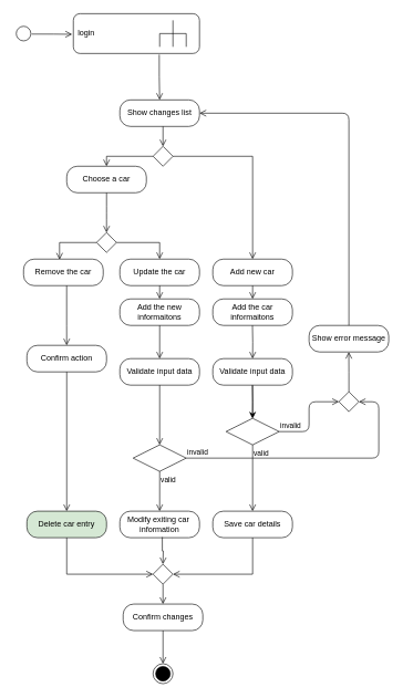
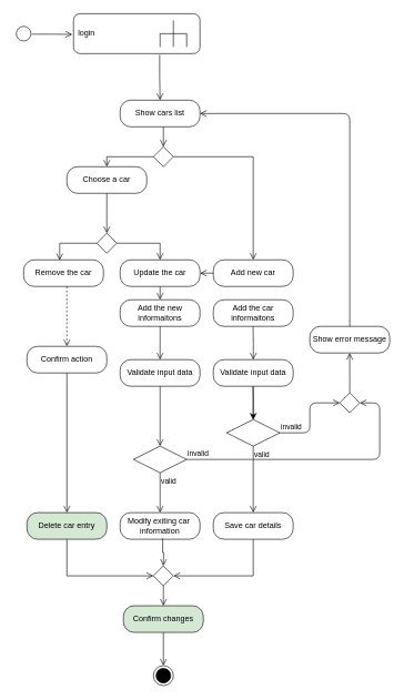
  <mxCell id="0" />
  <mxCell id="1" parent="0" />
  <mxCell id="2" value="" style="ellipse;html=1;shape=startState;labelBackgroundColor=none;" parent="1" vertex="1"><mxGeometry x="20" y="35" width="30" height="30" as="geometry" /></mxCell>
- <mxCell id="3" value="&lt;font style=&quot;color: rgb(0, 0, 0); background-color: light-dark(#ffffff, var(--ge-dark-color, #121212));&quot;&gt;Show changes list&lt;/font&gt;" style="rounded=1;whiteSpace=wrap;html=1;arcSize=40;labelBackgroundColor=none;" parent="1" vertex="1"><mxGeometry x="180" y="150" width="120" height="40" as="geometry" /></mxCell>
+ <mxCell id="3" value="&lt;font style=&quot;color: rgb(0, 0, 0); background-color: light-dark(#ffffff, var(--ge-dark-color, #121212));&quot;&gt;Show cars list&lt;/font&gt;" style="rounded=1;whiteSpace=wrap;html=1;arcSize=40;labelBackgroundColor=none;" parent="1" vertex="1"><mxGeometry x="180" y="150" width="120" height="40" as="geometry" /></mxCell>
  <mxCell id="4" value="" style="edgeStyle=orthogonalEdgeStyle;html=1;verticalAlign=bottom;endArrow=open;endSize=8;rounded=0;labelBackgroundColor=none;fontColor=default;entryX=0.5;entryY=0;entryDx=0;entryDy=0;" parent="1" source="3" target="24" edge="1"><mxGeometry relative="1" as="geometry"><mxPoint x="241" y="220" as="targetPoint" /><Array as="points"><mxPoint x="245" y="170" /><mxPoint x="245" y="220" /></Array></mxGeometry></mxCell>
  <mxCell id="5" value="" style="edgeStyle=orthogonalEdgeStyle;html=1;verticalAlign=bottom;endArrow=open;endSize=8;rounded=0;exitX=0;exitY=0.5;exitDx=0;exitDy=0;labelBackgroundColor=none;fontColor=default;entryX=0.452;entryY=0.019;entryDx=0;entryDy=0;entryPerimeter=0;" parent="1" source="29" target="11" edge="1"><mxGeometry relative="1" as="geometry"><mxPoint x="109.52" y="450" as="targetPoint" /><mxPoint x="109.44" y="315.8" as="sourcePoint" /><Array as="points" /></mxGeometry></mxCell>
  <mxCell id="6" value="" style="edgeStyle=orthogonalEdgeStyle;html=1;verticalAlign=bottom;endArrow=open;endSize=8;rounded=0;exitX=1;exitY=0.5;exitDx=0;exitDy=0;labelBackgroundColor=none;fontColor=default;" parent="1" source="29" target="9" edge="1"><mxGeometry relative="1" as="geometry"><mxPoint x="239.5" y="330" as="targetPoint" /><mxPoint x="240.36" y="314.4" as="sourcePoint" /><Array as="points" /></mxGeometry></mxCell>
  <mxCell id="7" value="Add new car" style="rounded=1;whiteSpace=wrap;html=1;arcSize=40;labelBackgroundColor=none;" parent="1" vertex="1"><mxGeometry x="320" y="390" width="120" height="40" as="geometry" /></mxCell>
- <mxCell id="8" value="" style="edgeStyle=orthogonalEdgeStyle;html=1;verticalAlign=bottom;endArrow=open;endSize=8;rounded=0;labelBackgroundColor=none;fontColor=default;entryX=0.5;entryY=0;entryDx=0;entryDy=0;" parent="1" source="7" target="21" edge="1"><mxGeometry relative="1" as="geometry"><mxPoint x="380" y="400" as="targetPoint" /></mxGeometry></mxCell>
+ <mxCell id="8" value="" style="edgeStyle=orthogonalEdgeStyle;html=1;verticalAlign=bottom;endArrow=open;endSize=8;rounded=0;labelBackgroundColor=none;fontColor=default;" parent="1" source="7" target="9" edge="1"><mxGeometry relative="1" as="geometry"><mxPoint x="380" y="400" as="targetPoint" /></mxGeometry></mxCell>
  <mxCell id="9" value="Update the car" style="rounded=1;whiteSpace=wrap;html=1;arcSize=40;labelBackgroundColor=none;" parent="1" vertex="1"><mxGeometry x="180" y="390" width="120" height="40" as="geometry" /></mxCell>
  <mxCell id="10" value="" style="edgeStyle=orthogonalEdgeStyle;html=1;verticalAlign=bottom;endArrow=open;endSize=8;rounded=0;entryX=0.5;entryY=0;entryDx=0;entryDy=0;labelBackgroundColor=none;fontColor=default;" parent="1" source="9" target="22" edge="1"><mxGeometry relative="1" as="geometry"><mxPoint x="280" y="460" as="targetPoint" /><Array as="points" /></mxGeometry></mxCell>
  <mxCell id="11" value="Remove the car" style="rounded=1;whiteSpace=wrap;html=1;arcSize=40;labelBackgroundColor=none;" parent="1" vertex="1"><mxGeometry x="35" y="390" width="120" height="40" as="geometry" /></mxCell>
- <mxCell id="12" value="" style="edgeStyle=orthogonalEdgeStyle;html=1;verticalAlign=bottom;endArrow=open;endSize=8;rounded=0;labelBackgroundColor=none;fontColor=default;exitX=0.541;exitY=1;exitDx=0;exitDy=0;exitPerimeter=0;entryX=0.5;entryY=0;entryDx=0;entryDy=0;" parent="1" source="11" target="46" edge="1"><mxGeometry relative="1" as="geometry"><mxPoint x="100" y="600" as="targetPoint" /><Array as="points"><mxPoint x="100" y="490" /><mxPoint x="100" y="490" /></Array><mxPoint x="100" y="450" as="sourcePoint" /></mxGeometry></mxCell>
+ <mxCell id="12" value="" style="edgeStyle=orthogonalEdgeStyle;html=1;verticalAlign=bottom;endArrow=open;endSize=8;rounded=0;labelBackgroundColor=none;fontColor=default;exitX=0.541;exitY=1;exitDx=0;exitDy=0;exitPerimeter=0;entryX=0.5;entryY=0;entryDx=0;entryDy=0;dashed=1;" parent="1" source="11" target="46" edge="1"><mxGeometry relative="1" as="geometry"><mxPoint x="100" y="600" as="targetPoint" /><Array as="points"><mxPoint x="100" y="490" /><mxPoint x="100" y="490" /></Array><mxPoint x="100" y="450" as="sourcePoint" /></mxGeometry></mxCell>
  <mxCell id="13" value="Delete car entry" style="rounded=1;whiteSpace=wrap;html=1;arcSize=40;labelBackgroundColor=none;fillColor=#d5e8d4;" parent="1" vertex="1"><mxGeometry x="40" y="770" width="120" height="40" as="geometry" /></mxCell>
  <mxCell id="14" value="" style="edgeStyle=orthogonalEdgeStyle;html=1;verticalAlign=bottom;endArrow=open;endSize=8;rounded=0;labelBackgroundColor=none;fontColor=default;entryX=0;entryY=0.5;entryDx=0;entryDy=0;" parent="1" source="13" target="48" edge="1"><mxGeometry relative="1" as="geometry"><mxPoint x="100" y="1022" as="targetPoint" /><Array as="points"><mxPoint x="100" y="865" /></Array></mxGeometry></mxCell>
  <mxCell id="15" value="&lt;span style=&quot;color: rgb(0, 0, 0);&quot;&gt;Modify exiting car&amp;nbsp;&lt;/span&gt;&lt;div style=&quot;scrollbar-color: light-dark(#e2e2e2, #4b4b4b)&lt;br/&gt;&#09;&#09;&#09;&#09;&#09;light-dark(#fbfbfb, var(--dark-panel-color));&quot;&gt;information&lt;/div&gt;" style="rounded=1;whiteSpace=wrap;html=1;arcSize=40;labelBackgroundColor=none;" parent="1" vertex="1"><mxGeometry x="180" y="770" width="120" height="40" as="geometry" /></mxCell>
  <mxCell id="16" value="Save car details" style="rounded=1;whiteSpace=wrap;html=1;arcSize=40;labelBackgroundColor=none;" parent="1" vertex="1"><mxGeometry x="320" y="770" width="120" height="40" as="geometry" /></mxCell>
  <mxCell id="17" value="" style="edgeStyle=orthogonalEdgeStyle;html=1;verticalAlign=bottom;endArrow=open;endSize=8;rounded=0;labelBackgroundColor=none;fontColor=default;exitX=0.5;exitY=1;exitDx=0;exitDy=0;entryX=1;entryY=0.5;entryDx=0;entryDy=0;" parent="1" source="16" target="48" edge="1"><mxGeometry relative="1" as="geometry"><mxPoint x="380" y="1063" as="targetPoint" /><mxPoint x="389.62" y="980.004" as="sourcePoint" /></mxGeometry></mxCell>
- <mxCell id="18" value="Confirm changes" style="rounded=1;whiteSpace=wrap;html=1;arcSize=40;labelBackgroundColor=none;" parent="1" vertex="1"><mxGeometry x="185" y="910" width="120" height="40" as="geometry" /></mxCell>
+ <mxCell id="18" value="Confirm changes" style="rounded=1;whiteSpace=wrap;html=1;arcSize=40;labelBackgroundColor=none;fillColor=#d5e8d4;" parent="1" vertex="1"><mxGeometry x="185" y="910" width="120" height="40" as="geometry" /></mxCell>
  <mxCell id="19" value="login" style="shape=mxgraph.uml25.behaviorAction;html=1;rounded=1;absoluteArcSize=1;arcSize=10;align=left;spacingLeft=5;whiteSpace=wrap;" parent="1" vertex="1"><mxGeometry x="110" y="20" width="190" height="60" as="geometry" /></mxCell>
  <mxCell id="20" value="" style="edgeStyle=orthogonalEdgeStyle;html=1;verticalAlign=bottom;endArrow=open;endSize=8;rounded=0;labelBackgroundColor=none;fontColor=default;exitX=0.681;exitY=1.028;exitDx=0;exitDy=0;exitPerimeter=0;entryX=0.5;entryY=0;entryDx=0;entryDy=0;" parent="1" source="19" edge="1" target="3"><mxGeometry relative="1" as="geometry"><mxPoint x="180" y="170" as="targetPoint" /><mxPoint x="70" y="160" as="sourcePoint" /><Array as="points" /></mxGeometry></mxCell>
  <mxCell id="21" value="Add the car informaitons" style="rounded=1;whiteSpace=wrap;html=1;arcSize=40;" parent="1" vertex="1"><mxGeometry x="320" y="450" width="120" height="40" as="geometry" /></mxCell>
  <mxCell id="22" value="Add the new informaitons" style="rounded=1;whiteSpace=wrap;html=1;arcSize=40;" parent="1" vertex="1"><mxGeometry x="180" y="450" width="120" height="40" as="geometry" /></mxCell>
  <mxCell id="23" value="" style="edgeStyle=orthogonalEdgeStyle;html=1;verticalAlign=bottom;endArrow=open;endSize=8;" parent="1" source="22" edge="1"><mxGeometry relative="1" as="geometry"><mxPoint x="240" y="540" as="targetPoint" /><Array as="points"><mxPoint x="240" y="540" /></Array></mxGeometry></mxCell>
  <mxCell id="24" value="" style="rhombus;" parent="1" vertex="1"><mxGeometry x="230" y="220" width="30" height="30" as="geometry" /></mxCell>
  <mxCell id="25" value="" style="edgeStyle=orthogonalEdgeStyle;html=1;verticalAlign=bottom;endArrow=open;endSize=8;rounded=0;labelBackgroundColor=none;fontColor=default;exitX=1;exitY=0.5;exitDx=0;exitDy=0;entryX=0.5;entryY=0;entryDx=0;entryDy=0;" parent="1" source="24" target="7" edge="1"><mxGeometry relative="1" as="geometry"><mxPoint x="330" y="235" as="targetPoint" /><mxPoint x="300" y="230" as="sourcePoint" /><Array as="points"><mxPoint x="380" y="235" /></Array></mxGeometry></mxCell>
  <mxCell id="26" value="" style="edgeStyle=orthogonalEdgeStyle;html=1;verticalAlign=bottom;endArrow=open;endSize=8;rounded=0;labelBackgroundColor=none;fontColor=default;exitX=0;exitY=0.5;exitDx=0;exitDy=0;entryX=0.5;entryY=0;entryDx=0;entryDy=0;" parent="1" source="24" target="27" edge="1"><mxGeometry relative="1" as="geometry"><mxPoint x="160" y="235" as="targetPoint" /><mxPoint x="130" y="234.76" as="sourcePoint" /><Array as="points" /></mxGeometry></mxCell>
  <mxCell id="27" value="Choose a car" style="rounded=1;whiteSpace=wrap;html=1;arcSize=40;" parent="1" vertex="1"><mxGeometry x="100" y="250" width="120" height="40" as="geometry" /></mxCell>
  <mxCell id="28" value="" style="edgeStyle=orthogonalEdgeStyle;html=1;verticalAlign=bottom;endArrow=open;endSize=8;" parent="1" source="27" edge="1"><mxGeometry relative="1" as="geometry"><mxPoint x="160" y="350" as="targetPoint" /></mxGeometry></mxCell>
  <mxCell id="29" value="" style="rhombus;" parent="1" vertex="1"><mxGeometry x="145" y="350" width="30" height="30" as="geometry" /></mxCell>
  <mxCell id="30" value="" style="edgeStyle=orthogonalEdgeStyle;html=1;verticalAlign=bottom;endArrow=open;endSize=8;rounded=0;labelBackgroundColor=none;fontColor=default;entryX=0.5;entryY=0;entryDx=0;entryDy=0;" parent="1" target="37" edge="1"><mxGeometry relative="1" as="geometry"><mxPoint x="379.74" y="510" as="targetPoint" /><mxPoint x="379.74" y="490" as="sourcePoint" /></mxGeometry></mxCell>
  <mxCell id="31" value="" style="rhombus;whiteSpace=wrap;html=1;" parent="1" vertex="1"><mxGeometry x="340" y="630" width="80" height="40" as="geometry" /></mxCell>
  <mxCell id="32" value="invalid" style="edgeStyle=orthogonalEdgeStyle;html=1;align=left;verticalAlign=bottom;endArrow=open;endSize=8;entryX=0;entryY=0.5;entryDx=0;entryDy=0;" parent="1" source="31" target="42" edge="1"><mxGeometry x="-1" relative="1" as="geometry"><mxPoint x="480" y="600" as="targetPoint" /></mxGeometry></mxCell>
  <mxCell id="33" value="valid" style="edgeStyle=orthogonalEdgeStyle;html=1;align=left;verticalAlign=top;endArrow=open;endSize=8;entryX=0.5;entryY=0;entryDx=0;entryDy=0;" parent="1" source="31" target="16" edge="1"><mxGeometry x="-1" relative="1" as="geometry"><mxPoint x="380" y="750" as="targetPoint" /></mxGeometry></mxCell>
  <mxCell id="34" value="Validate input data" style="rounded=1;whiteSpace=wrap;html=1;arcSize=40;" parent="1" vertex="1"><mxGeometry x="180" y="540" width="120" height="40" as="geometry" /></mxCell>
  <mxCell id="35" value="" style="edgeStyle=orthogonalEdgeStyle;html=1;verticalAlign=bottom;endArrow=open;endSize=8;entryX=0.5;entryY=0;entryDx=0;entryDy=0;" parent="1" source="34" target="39" edge="1"><mxGeometry relative="1" as="geometry"><mxPoint x="240" y="640" as="targetPoint" /></mxGeometry></mxCell>
  <mxCell id="36" value="" style="edgeStyle=none;html=1;" parent="1" source="37" target="31" edge="1"><mxGeometry relative="1" as="geometry" /></mxCell>
  <mxCell id="37" value="Validate input data" style="rounded=1;whiteSpace=wrap;html=1;arcSize=40;" parent="1" vertex="1"><mxGeometry x="320" y="540" width="120" height="40" as="geometry" /></mxCell>
  <mxCell id="38" value="" style="edgeStyle=orthogonalEdgeStyle;html=1;verticalAlign=bottom;endArrow=open;endSize=8;rounded=0;labelBackgroundColor=none;fontColor=default;entryX=0.5;entryY=0;entryDx=0;entryDy=0;" parent="1" edge="1"><mxGeometry relative="1" as="geometry"><mxPoint x="379.87" y="630" as="targetPoint" /><mxPoint x="379.61" y="580" as="sourcePoint" /></mxGeometry></mxCell>
  <mxCell id="39" value="" style="rhombus;whiteSpace=wrap;html=1;" parent="1" vertex="1"><mxGeometry x="200" y="670" width="80" height="40" as="geometry" /></mxCell>
  <mxCell id="40" value="invalid" style="edgeStyle=orthogonalEdgeStyle;html=1;align=left;verticalAlign=bottom;endArrow=open;endSize=8;entryX=1;entryY=0.5;entryDx=0;entryDy=0;" parent="1" source="39" target="42" edge="1"><mxGeometry x="-1" relative="1" as="geometry"><mxPoint x="520" y="690" as="targetPoint" /><Array as="points"><mxPoint x="570" y="690" /><mxPoint x="570" y="605" /></Array></mxGeometry></mxCell>
  <mxCell id="41" value="valid" style="edgeStyle=orthogonalEdgeStyle;html=1;align=left;verticalAlign=top;endArrow=open;endSize=8;entryX=0.5;entryY=0;entryDx=0;entryDy=0;" parent="1" source="39" target="15" edge="1"><mxGeometry x="-1" relative="1" as="geometry"><mxPoint x="240" y="770" as="targetPoint" /></mxGeometry></mxCell>
  <mxCell id="42" value="" style="rhombus;" parent="1" vertex="1"><mxGeometry x="510" y="590" width="30" height="30" as="geometry" /></mxCell>
  <mxCell id="43" value="" style="edgeStyle=orthogonalEdgeStyle;html=1;verticalAlign=bottom;endArrow=open;endSize=8;rounded=0;labelBackgroundColor=none;fontColor=default;entryX=0.5;entryY=0;entryDx=0;entryDy=0;exitX=0.5;exitY=0;exitDx=0;exitDy=0;" parent="1" source="42" edge="1"><mxGeometry relative="1" as="geometry"><mxPoint x="524.86" y="530" as="targetPoint" /><mxPoint x="524.6" y="480" as="sourcePoint" /></mxGeometry></mxCell>
  <mxCell id="44" value="Show error message" style="rounded=1;whiteSpace=wrap;html=1;arcSize=40;" parent="1" vertex="1"><mxGeometry x="465" y="490" width="120" height="40" as="geometry" /></mxCell>
  <mxCell id="45" value="" style="edgeStyle=orthogonalEdgeStyle;html=1;verticalAlign=bottom;endArrow=open;endSize=8;entryX=1;entryY=0.5;entryDx=0;entryDy=0;" parent="1" source="44" target="3" edge="1"><mxGeometry relative="1" as="geometry"><mxPoint x="525" y="340" as="targetPoint" /><Array as="points"><mxPoint x="525" y="170" /></Array></mxGeometry></mxCell>
  <mxCell id="46" value="Confirm action" style="rounded=1;whiteSpace=wrap;html=1;arcSize=40;" parent="1" vertex="1"><mxGeometry x="40" y="520" width="120" height="40" as="geometry" /></mxCell>
  <mxCell id="47" value="" style="edgeStyle=orthogonalEdgeStyle;html=1;verticalAlign=bottom;endArrow=open;endSize=8;entryX=0.5;entryY=0;entryDx=0;entryDy=0;" parent="1" source="46" target="13" edge="1"><mxGeometry relative="1" as="geometry"><mxPoint x="100" y="620" as="targetPoint" /></mxGeometry></mxCell>
  <mxCell id="48" value="" style="rhombus;" parent="1" vertex="1"><mxGeometry x="230" y="850" width="30" height="30" as="geometry" /></mxCell>
  <mxCell id="49" value="" style="edgeStyle=orthogonalEdgeStyle;html=1;verticalAlign=bottom;endArrow=open;endSize=8;rounded=0;entryX=0.5;entryY=0;entryDx=0;entryDy=0;labelBackgroundColor=none;fontColor=default;exitX=0.5;exitY=1;exitDx=0;exitDy=0;" parent="1" target="18" edge="1" source="48"><mxGeometry relative="1" as="geometry"><mxPoint x="239.66" y="1080" as="targetPoint" /><Array as="points" /><mxPoint x="239.66" y="1060" as="sourcePoint" /></mxGeometry></mxCell>
  <mxCell id="50" value="" style="edgeStyle=orthogonalEdgeStyle;html=1;verticalAlign=bottom;endArrow=open;endSize=8;rounded=0;entryX=0.5;entryY=0;entryDx=0;entryDy=0;labelBackgroundColor=none;fontColor=default;exitX=0.5;exitY=1;exitDx=0;exitDy=0;" parent="1" edge="1" target="52" source="18"><mxGeometry relative="1" as="geometry"><mxPoint x="244.92" y="990" as="targetPoint" /><Array as="points" /><mxPoint x="244.58" y="960" as="sourcePoint" /></mxGeometry></mxCell>
  <mxCell id="51" value="" style="edgeStyle=orthogonalEdgeStyle;html=1;verticalAlign=bottom;endArrow=open;endSize=8;rounded=0;entryX=0.5;entryY=0;entryDx=0;entryDy=0;labelBackgroundColor=none;fontColor=default;exitX=0.533;exitY=0.975;exitDx=0;exitDy=0;exitPerimeter=0;" edge="1" parent="1" source="15"><mxGeometry relative="1" as="geometry"><mxPoint x="244.93" y="850" as="targetPoint" /><Array as="points" /><mxPoint x="244.59" y="820" as="sourcePoint" /></mxGeometry></mxCell>
  <mxCell id="52" value="" style="ellipse;html=1;shape=endState;fillColor=strokeColor;" vertex="1" parent="1"><mxGeometry x="230" y="1000" width="30" height="30" as="geometry" /></mxCell>
  <mxCell id="53" value="" style="edgeStyle=orthogonalEdgeStyle;html=1;verticalAlign=bottom;endArrow=open;endSize=8;rounded=0;labelBackgroundColor=none;fontColor=default;entryX=-0.01;entryY=0.518;entryDx=0;entryDy=0;entryPerimeter=0;exitX=0.907;exitY=0.526;exitDx=0;exitDy=0;exitPerimeter=0;" edge="1" parent="1" source="2" target="19"><mxGeometry relative="1" as="geometry"><mxPoint x="80" y="100" as="targetPoint" /><Array as="points"><mxPoint x="80" y="51" /></Array><mxPoint x="80" y="70" as="sourcePoint" /></mxGeometry></mxCell>
